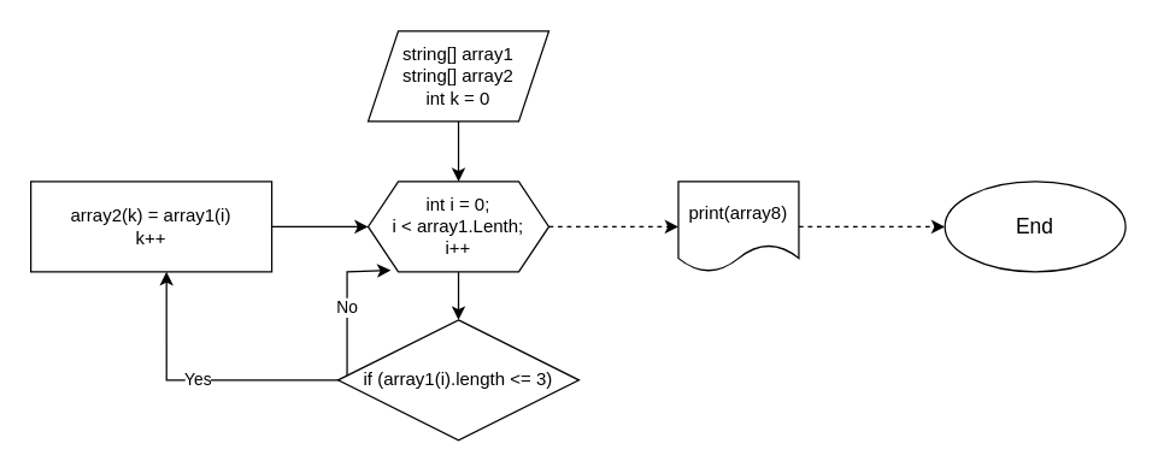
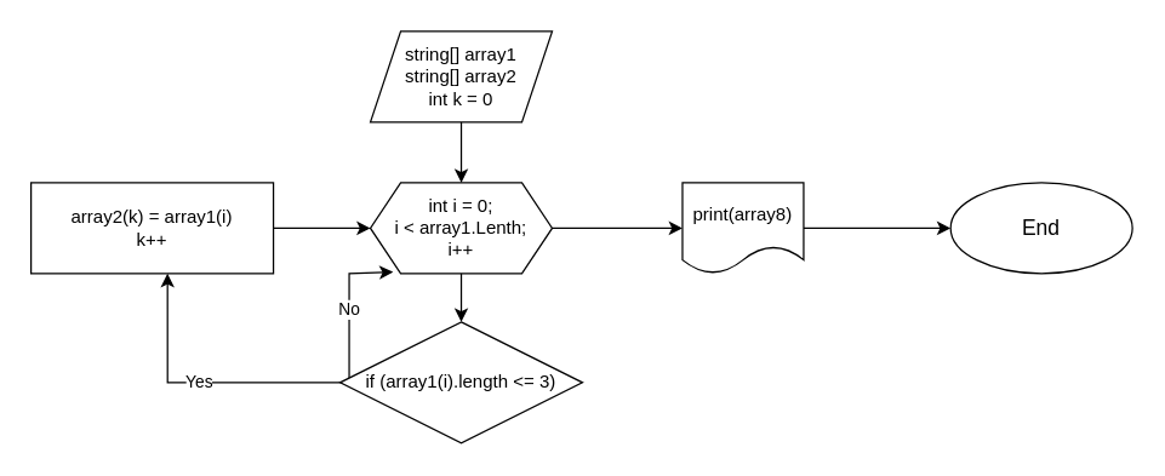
  <mxCell id="0" />
  <mxCell id="1" parent="0" />
  <mxCell id="2" value="" style="edgeStyle=orthogonalEdgeStyle;rounded=0;orthogonalLoop=1;jettySize=auto;html=1;" edge="1" parent="1" source="3" target="6"><mxGeometry relative="1" as="geometry" /></mxCell>
  <mxCell id="3" value="&lt;div&gt;&lt;br&gt;&lt;/div&gt;&lt;div&gt;string[] array1&lt;/div&gt;&lt;div&gt;string[] array2&lt;/div&gt;&lt;div&gt;int k = 0&lt;br&gt;&lt;/div&gt;&lt;div&gt;&lt;br&gt;&lt;/div&gt;" style="shape=parallelogram;perimeter=parallelogramPerimeter;whiteSpace=wrap;html=1;fixedSize=1;" vertex="1" parent="1"><mxGeometry x="244" y="20" width="120" height="60" as="geometry" /></mxCell>
- <mxCell id="4" value="" style="edgeStyle=orthogonalEdgeStyle;rounded=0;orthogonalLoop=1;jettySize=auto;html=1;dashed=1;" edge="1" parent="1" source="6" target="13"><mxGeometry relative="1" as="geometry" /></mxCell>
+ <mxCell id="4" value="" style="edgeStyle=orthogonalEdgeStyle;rounded=0;orthogonalLoop=1;jettySize=auto;html=1;" edge="1" parent="1" source="6" target="13"><mxGeometry relative="1" as="geometry" /></mxCell>
  <mxCell id="5" value="" style="edgeStyle=orthogonalEdgeStyle;rounded=0;orthogonalLoop=1;jettySize=auto;html=1;" edge="1" parent="1" source="6" target="9"><mxGeometry relative="1" as="geometry" /></mxCell>
  <mxCell id="6" value="&lt;div&gt;int i = 0;&lt;/div&gt;&lt;div&gt;i &amp;lt; array1.Lenth;&lt;/div&gt;&lt;div&gt;i++&lt;br&gt;&lt;/div&gt;" style="shape=hexagon;perimeter=hexagonPerimeter2;whiteSpace=wrap;html=1;fixedSize=1;" vertex="1" parent="1"><mxGeometry x="244" y="120" width="120" height="60" as="geometry" /></mxCell>
  <mxCell id="7" value="Yes" style="edgeStyle=orthogonalEdgeStyle;rounded=0;orthogonalLoop=1;jettySize=auto;html=1;entryX=0.563;entryY=1;entryDx=0;entryDy=0;entryPerimeter=0;" edge="1" parent="1" source="9" target="11"><mxGeometry relative="1" as="geometry" /></mxCell>
  <mxCell id="8" value="No" style="edgeStyle=orthogonalEdgeStyle;rounded=0;orthogonalLoop=1;jettySize=auto;html=1;exitX=0;exitY=0.5;exitDx=0;exitDy=0;entryX=0.125;entryY=0.983;entryDx=0;entryDy=0;entryPerimeter=0;" edge="1" parent="1" source="9" target="6"><mxGeometry relative="1" as="geometry"><mxPoint x="250" y="180" as="targetPoint" /><Array as="points"><mxPoint x="230" y="252" /><mxPoint x="230" y="180" /></Array></mxGeometry></mxCell>
  <mxCell id="9" value="if (array1(i).length &amp;lt;= 3)" style="rhombus;whiteSpace=wrap;html=1;" vertex="1" parent="1"><mxGeometry x="224" y="212" width="160" height="80" as="geometry" /></mxCell>
  <mxCell id="10" value="" style="edgeStyle=orthogonalEdgeStyle;rounded=0;orthogonalLoop=1;jettySize=auto;html=1;" edge="1" parent="1" source="11" target="6"><mxGeometry relative="1" as="geometry" /></mxCell>
  <mxCell id="11" value="&lt;div&gt;array2(k) = array1(i)&lt;/div&gt;&lt;div&gt;k++&lt;br&gt;&lt;/div&gt;" style="rounded=0;whiteSpace=wrap;html=1;" vertex="1" parent="1"><mxGeometry x="20" y="120" width="160" height="60" as="geometry" /></mxCell>
- <mxCell id="12" value="" style="edgeStyle=orthogonalEdgeStyle;rounded=0;orthogonalLoop=1;jettySize=auto;html=1;dashed=1;" edge="1" parent="1" source="13" target="14"><mxGeometry relative="1" as="geometry" /></mxCell>
+ <mxCell id="12" value="" style="edgeStyle=orthogonalEdgeStyle;rounded=0;orthogonalLoop=1;jettySize=auto;html=1;" edge="1" parent="1" source="13" target="14"><mxGeometry relative="1" as="geometry" /></mxCell>
  <mxCell id="13" value="print(array8)" style="shape=document;whiteSpace=wrap;html=1;boundedLbl=1;" vertex="1" parent="1"><mxGeometry x="450" y="120" width="80" height="60" as="geometry" /></mxCell>
  <mxCell id="14" value="&lt;font style=&quot;font-size: 14px;&quot;&gt;End&lt;/font&gt;" style="ellipse;whiteSpace=wrap;html=1;" vertex="1" parent="1"><mxGeometry x="627" y="120" width="120" height="60" as="geometry" /></mxCell>
